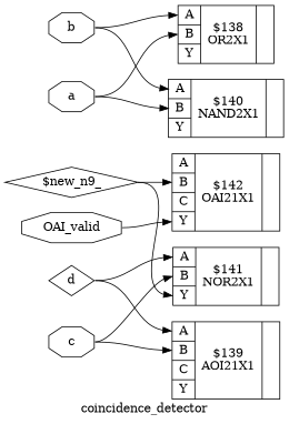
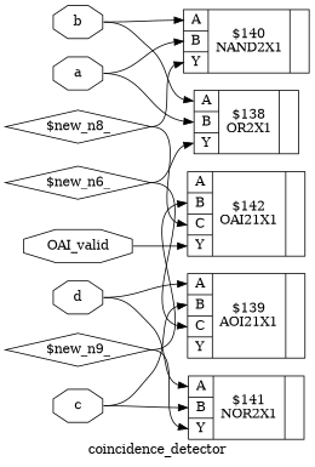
  digraph {
    label=coincidence_detector
    rankdir=LR
    remincross=true
    node [shape=octagon]
    edge [color=black headport="p12:w" tailport=e]
    n1 [color=black fontcolor=black label=OAI_valid]
    n2 [label="{{<p11> A|<p12> B|<p15> C|<p13> Y}|$142\nOAI21X1|{}}" shape=record]
    n3 [color=black fontcolor=black label=a]
    n4 [label="{{<p11> A|<p12> B|<p13> Y}|$138\nOR2X1|{}}" shape=record]
    n5 [label="{{<p11> A|<p12> B|<p13> Y}|$140\nNAND2X1|{}}" shape=record]
    n6 [color=black fontcolor=black label=b]
    n7 [color=black fontcolor=black label=c]
    n8 [label="{{<p11> A|<p12> B|<p15> C|<p13> Y}|$139\nAOI21X1|{}}" shape=record]
    n9 [label="{{<p11> A|<p12> B|<p13> Y}|$141\nNOR2X1|{}}" shape=record]
-   n10 [color=black fontcolor=black label=d shape=diamond]
+   n10 [color=black fontcolor=black label=d]
+   n11 [label="$new_n6_" shape=diamond]
+   n12 [label="$new_n8_" shape=diamond]
    n13 [label="$new_n9_" shape=diamond]
    n1 -> n2 [headport="p13:w"]
    n3 -> n4
    n3 -> n5
    n6 -> n4 [headport="p11:w"]
    n6 -> n5 [headport="p11:w"]
    n7 -> n8
    n7 -> n9
    n10 -> n8 [headport="p11:w"]
    n10 -> n9 [headport="p11:w"]
+   n11 -> n4 [headport="p13:w"]
+   n11 -> n8 [headport="p15:w"]
+   n12 -> n2 [headport="p15:w"]
+   n12 -> n5 [headport="p13:w"]
    n13 -> n2
    n13 -> n9 [headport="p13:w"]
  }
